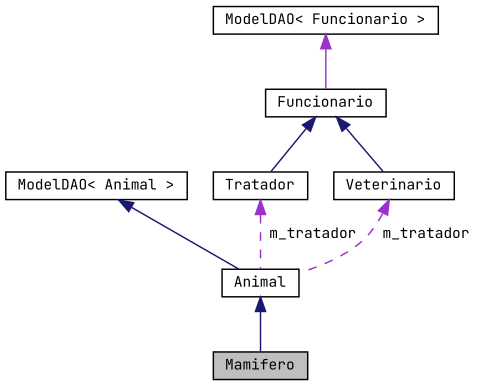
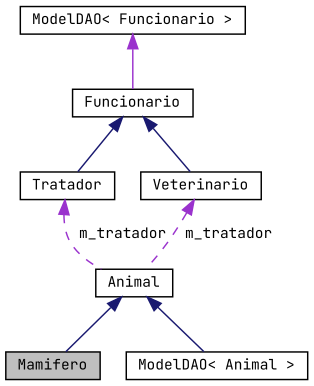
  digraph {
    fontname="JetBrains Mono"
    node [color=black fillcolor=white fontname="JetBrains Mono" fontsize=10 shape=record style=filled]
    edge [color=midnightblue dir=back fontname="JetBrains Mono" fontsize=10 labelfontname=Helvetica labelfontsize=10 style=solid]
    n1 [fillcolor=grey75 fontcolor=black height=0.2 label=Mamifero width=0.4]
    n2 [height=0.2 label=Animal width=0.4]
    n3 [height=0.2 label="ModelDAO\< Animal \>" width=0.4]
    n4 [height=0.2 label=Tratador width=0.4]
    n5 [height=0.2 label=Funcionario width=0.4]
    n6 [height=0.2 label=Veterinario width=0.4]
    n7 [height=0.2 label="ModelDAO\< Funcionario \>" width=0.4]
    n2 -> n1
-   n3 -> n2
+   n2 -> n3
    n4 -> n2 [color=darkorchid3 label=" m_tratador" style=dashed]
    n5 -> n4
    n5 -> n6
    n6 -> n2 [color=darkorchid3 label=" m_tratador" style=dashed]
    n7 -> n5 [color=darkorchid3]
  }
